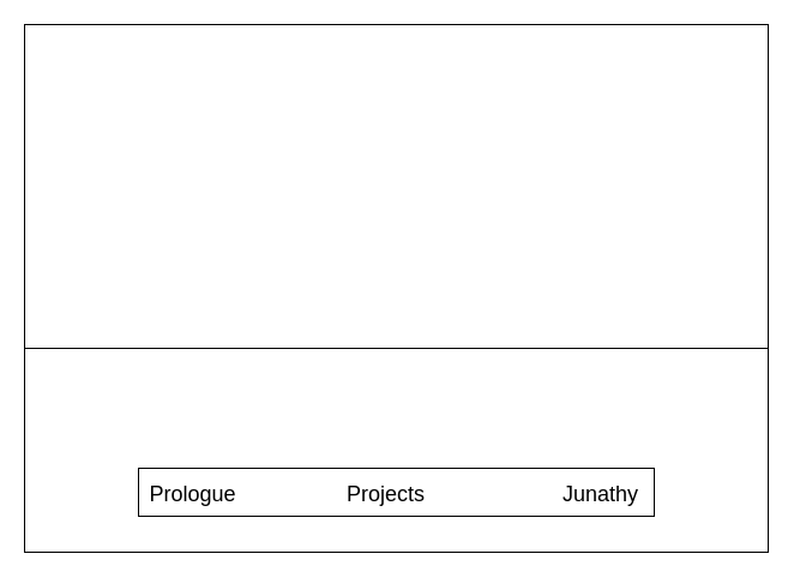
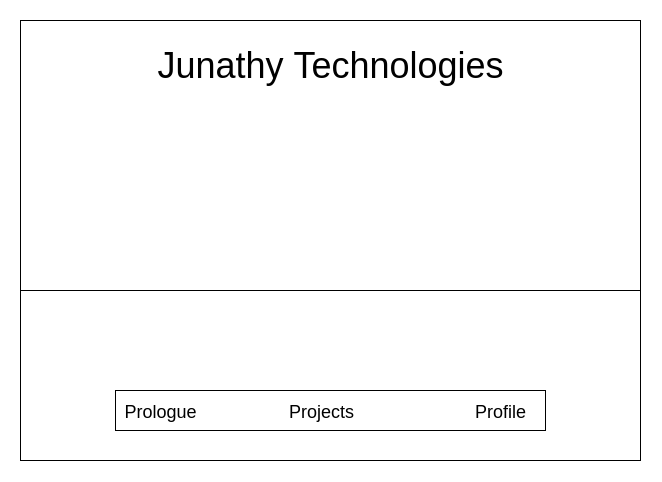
  <mxCell id="0" />
  <mxCell id="1" parent="0" />
  <mxCell id="2" value="" style="rounded=0;whiteSpace=wrap;html=1;" vertex="1" parent="1"><mxGeometry x="20" y="20" width="620" height="440" as="geometry" /></mxCell>
  <mxCell id="3" value="" style="rounded=0;whiteSpace=wrap;html=1;" vertex="1" parent="1"><mxGeometry x="20" y="290" width="620" height="170" as="geometry" /></mxCell>
+ <mxCell id="4" value="&lt;font style=&quot;font-size: 36px&quot;&gt;Junathy&amp;nbsp;Technologies&lt;/font&gt;" style="text;html=1;align=center;verticalAlign=middle;resizable=0;points=[];autosize=1;strokeColor=none;fillColor=none;fontSize=36;" vertex="1" parent="1"><mxGeometry x="150" y="40" width="360" height="50" as="geometry" /></mxCell>
  <mxCell id="5" value="" style="group" vertex="1" connectable="0" parent="1"><mxGeometry x="115" y="380" width="430" height="50" as="geometry" /></mxCell>
  <mxCell id="6" value="" style="rounded=0;whiteSpace=wrap;html=1;fontSize=36;" vertex="1" parent="5"><mxGeometry y="10" width="430" height="40" as="geometry" /></mxCell>
  <mxCell id="7" value="&lt;font style=&quot;font-size: 18px&quot;&gt;Prologue&lt;/font&gt;" style="text;html=1;align=center;verticalAlign=middle;resizable=0;points=[];autosize=1;strokeColor=none;fillColor=none;fontSize=36;" vertex="1" parent="5"><mxGeometry width="90" height="50" as="geometry" /></mxCell>
  <mxCell id="8" value="&lt;font style=&quot;font-size: 18px&quot;&gt;Projects&lt;/font&gt;" style="text;html=1;align=center;verticalAlign=middle;resizable=0;points=[];autosize=1;strokeColor=none;fillColor=none;fontSize=36;" vertex="1" parent="5"><mxGeometry x="166" width="80" height="50" as="geometry" /></mxCell>
- <mxCell id="9" value="&lt;font style=&quot;font-size: 18px&quot;&gt;Junathy&lt;/font&gt;" style="text;html=1;align=center;verticalAlign=middle;resizable=0;points=[];autosize=1;strokeColor=none;fillColor=none;fontSize=36;" vertex="1" parent="5"><mxGeometry x="350" width="70" height="50" as="geometry" /></mxCell>
+ <mxCell id="9" value="&lt;font style=&quot;font-size: 18px&quot;&gt;Profile&lt;/font&gt;" style="text;html=1;align=center;verticalAlign=middle;resizable=0;points=[];autosize=1;strokeColor=none;fillColor=none;fontSize=36;" vertex="1" parent="5"><mxGeometry x="350" width="70" height="50" as="geometry" /></mxCell>
